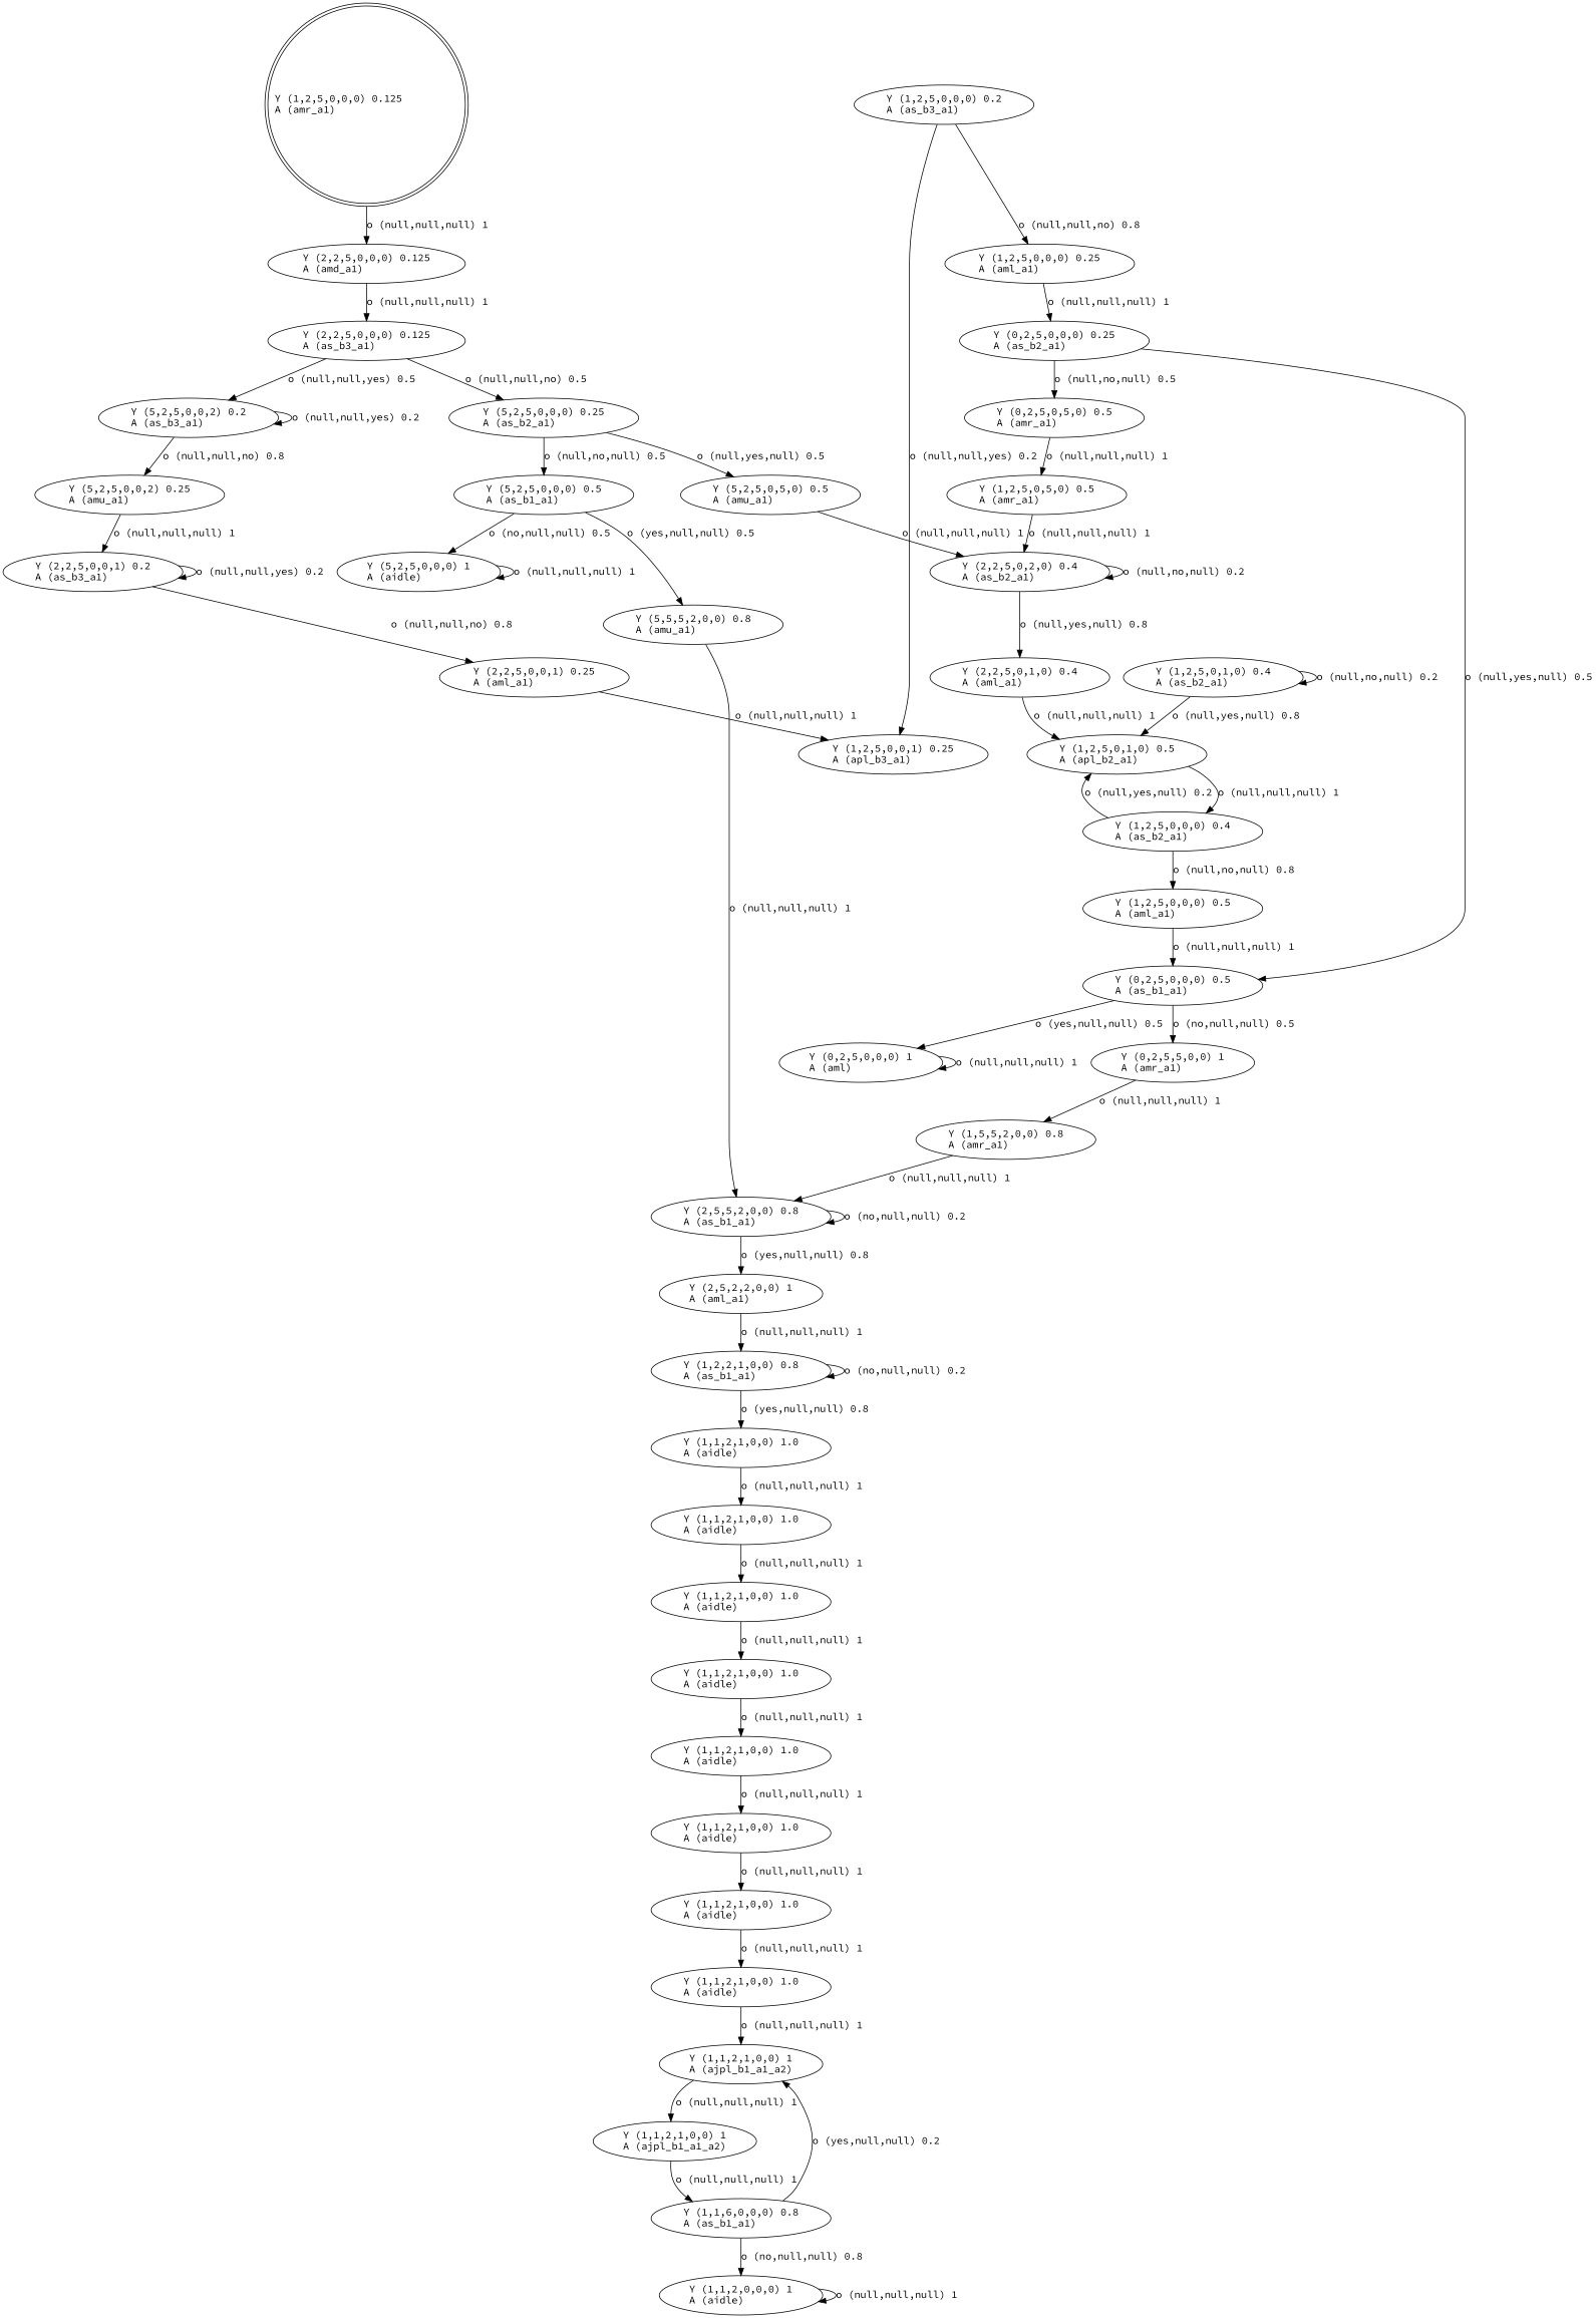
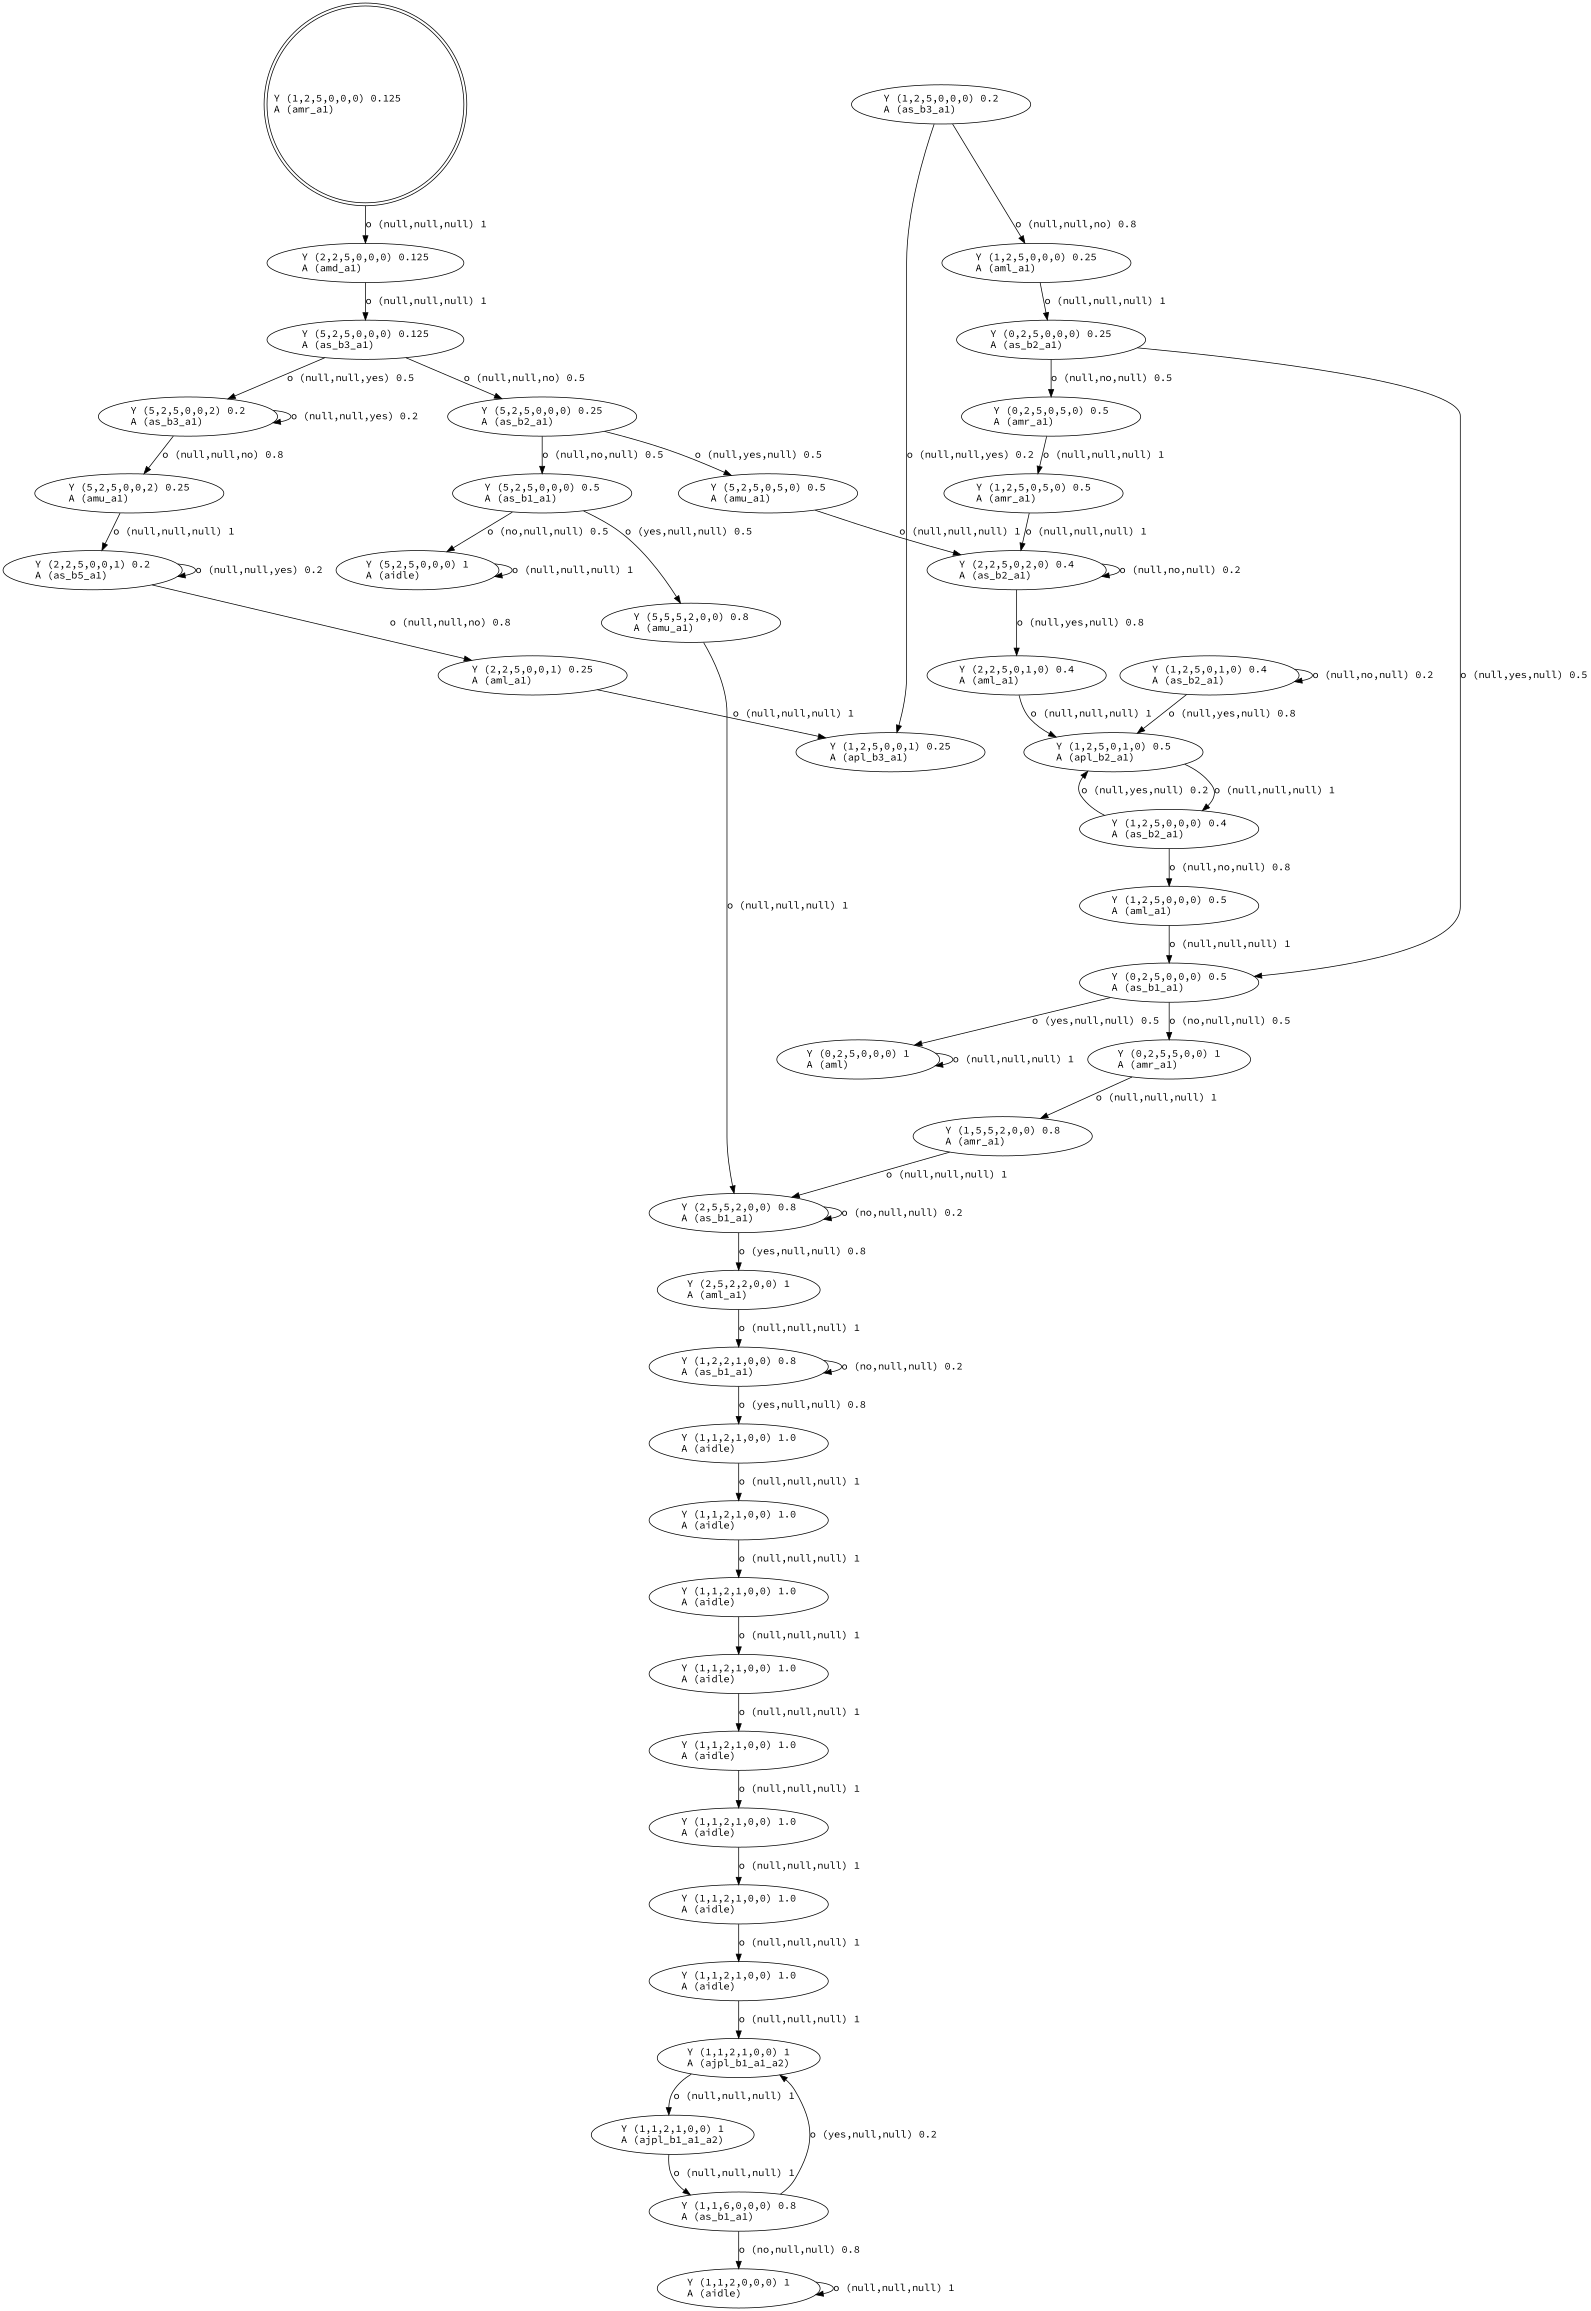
  digraph {
    fontname="Source Code Pro"
    node [fontname="Source Code Pro"]
    edge [fontname="Source Code Pro"]
    n1 [label="Y (1,2,5,0,0,0) 0.125\lA (amr_a1)\l" labeljust=l shape=doublecircle]
    n2 [label="Y (2,2,5,0,0,0) 0.125\lA (amd_a1)\l"]
-   n3 [label="Y (2,2,5,0,0,0) 0.125\lA (as_b3_a1)\l"]
+   n3 [label="Y (5,2,5,0,0,0) 0.125\lA (as_b3_a1)\l"]
    n4 [label="Y (2,2,5,0,0,1) 0.25\lA (aml_a1)\l"]
    n5 [label="Y (1,2,5,0,0,1) 0.25\lA (apl_b3_a1)\l"]
    n6 [label="Y (5,5,5,2,0,0) 0.8\lA (amu_a1)\l"]
    n7 [label="Y (2,5,5,2,0,0) 0.8\lA (as_b1_a1)\l"]
    n8 [label="Y (2,5,2,2,0,0) 1\lA (aml_a1)\l"]
    n9 [label="Y (1,2,5,0,0,0) 0.2\lA (as_b3_a1)\l"]
    n10 [label="Y (1,2,5,0,0,0) 0.25\lA (aml_a1)\l"]
    n11 [label="Y (0,2,5,0,0,0) 0.25\lA (as_b2_a1)\l"]
    n12 [label="Y (5,2,5,0,0,2) 0.25\lA (amu_a1)\l"]
-   n13 [label="Y (2,2,5,0,0,1) 0.2\lA (as_b3_a1)\l"]
+   n13 [label="Y (2,2,5,0,0,1) 0.2\lA (as_b5_a1)\l"]
    n14 [label="Y (5,2,5,0,0,0) 0.25\lA (as_b2_a1)\l"]
    n15 [label="Y (5,2,5,0,0,0) 0.5\lA (as_b1_a1)\l"]
    n16 [label="Y (5,2,5,0,5,0) 0.5\lA (amu_a1)\l"]
    n17 [label="Y (5,2,5,0,0,0) 1\lA (aidle)\l"]
    n18 [label="Y (2,2,5,0,2,0) 0.4\lA (as_b2_a1)\l"]
    n19 [label="Y (5,2,5,0,0,2) 0.2\lA (as_b3_a1)\l"]
    n20 [label="Y (1,1,2,1,0,0) 1\lA (ajpl_b1_a1_a2)\l"]
    n21 [label="Y (1,1,2,1,0,0) 1\lA (ajpl_b1_a1_a2)\l"]
    n22 [label="Y (1,1,6,0,0,0) 0.8\lA (as_b1_a1)\l"]
    n23 [label="Y (1,2,2,1,0,0) 0.8\lA (as_b1_a1)\l"]
    n24 [label="Y (1,1,2,1,0,0) 1.0\lA (aidle)\l"]
    n25 [label="Y (1,1,2,1,0,0) 1.0\lA (aidle)\l"]
    n26 [label="Y (1,1,2,0,0,0) 1\lA (aidle)\l"]
    n27 [label="Y (1,5,5,2,0,0) 0.8\lA (amr_a1)\l"]
    n28 [label="Y (1,2,5,0,0,0) 0.5\lA (aml_a1)\l"]
    n29 [label="Y (0,2,5,0,0,0) 0.5\lA (as_b1_a1)\l"]
    n30 [label="Y (0,2,5,0,0,0) 1\lA (aml)\l"]
    n31 [label="Y (0,2,5,5,0,0) 1\lA (amr_a1)\l"]
    n32 [label="Y (0,2,5,0,5,0) 0.5\lA (amr_a1)\l"]
    n33 [label="Y (1,2,5,0,5,0) 0.5\lA (amr_a1)\l"]
    n34 [label="Y (1,2,5,0,1,0) 0.4\lA (as_b2_a1)\l"]
    n35 [label="Y (1,2,5,0,1,0) 0.5\lA (apl_b2_a1)\l"]
    n36 [label="Y (1,2,5,0,0,0) 0.4\lA (as_b2_a1)\l"]
    n37 [label="Y (2,2,5,0,1,0) 0.4\lA (aml_a1)\l"]
    n38 [label="Y (1,1,2,1,0,0) 1.0\lA (aidle)\l"]
    n39 [label="Y (1,1,2,1,0,0) 1.0\lA (aidle)\l"]
    n40 [label="Y (1,1,2,1,0,0) 1.0\lA (aidle)\l"]
    n41 [label="Y (1,1,2,1,0,0) 1.0\lA (aidle)\l"]
    n42 [label="Y (1,1,2,1,0,0) 1.0\lA (aidle)\l"]
    n43 [label="Y (1,1,2,1,0,0) 1.0\lA (aidle)\l"]
    n1 -> n2 [label="o (null,null,null) 1\l"]
    n2 -> n3 [label="o (null,null,null) 1\l"]
    n3 -> n14 [label="o (null,null,no) 0.5\l"]
    n3 -> n19 [label="o (null,null,yes) 0.5\l"]
    n4 -> n5 [label="o (null,null,null) 1\l"]
    n6 -> n7 [label="o (null,null,null) 1\l"]
    n7 -> n7 [label="o (no,null,null) 0.2\l"]
    n7 -> n8 [label="o (yes,null,null) 0.8\l"]
    n8 -> n23 [label="o (null,null,null) 1\l"]
    n9 -> n5 [label="o (null,null,yes) 0.2\l"]
    n9 -> n10 [label="o (null,null,no) 0.8\l"]
    n10 -> n11 [label="o (null,null,null) 1\l"]
    n11 -> n29 [label="o (null,yes,null) 0.5\l"]
    n11 -> n32 [label="o (null,no,null) 0.5\l"]
    n12 -> n13 [label="o (null,null,null) 1\l"]
    n13 -> n4 [label="o (null,null,no) 0.8\l"]
    n13 -> n13 [label="o (null,null,yes) 0.2\l"]
    n14 -> n15 [label="o (null,no,null) 0.5\l"]
    n14 -> n16 [label="o (null,yes,null) 0.5\l"]
    n15 -> n6 [label="o (yes,null,null) 0.5\l"]
    n15 -> n17 [label="o (no,null,null) 0.5\l"]
    n16 -> n18 [label="o (null,null,null) 1\l"]
    n17 -> n17 [label="o (null,null,null) 1\l"]
    n18 -> n18 [label="o (null,no,null) 0.2\l"]
    n18 -> n37 [label="o (null,yes,null) 0.8\l"]
    n19 -> n12 [label="o (null,null,no) 0.8\l"]
    n19 -> n19 [label="o (null,null,yes) 0.2\l"]
    n20 -> n21 [label="o (null,null,null) 1\l"]
    n21 -> n22 [label="o (null,null,null) 1\l"]
    n22 -> n20 [label="o (yes,null,null) 0.2\l"]
    n22 -> n26 [label="o (no,null,null) 0.8\l"]
    n23 -> n23 [label="o (no,null,null) 0.2\l"]
    n23 -> n24 [label="o (yes,null,null) 0.8\l"]
    n24 -> n25 [label="o (null,null,null) 1\l"]
    n25 -> n38 [label="o (null,null,null) 1\l"]
    n26 -> n26 [label="o (null,null,null) 1\l"]
    n27 -> n7 [label="o (null,null,null) 1\l"]
    n28 -> n29 [label="o (null,null,null) 1\l"]
    n29 -> n30 [label="o (yes,null,null) 0.5\l"]
    n29 -> n31 [label="o (no,null,null) 0.5\l"]
    n30 -> n30 [label="o (null,null,null) 1\l"]
    n31 -> n27 [label="o (null,null,null) 1\l"]
    n32 -> n33 [label="o (null,null,null) 1\l"]
    n33 -> n18 [label="o (null,null,null) 1\l"]
    n34 -> n34 [label="o (null,no,null) 0.2\l"]
    n34 -> n35 [label="o (null,yes,null) 0.8\l"]
    n35 -> n36 [label="o (null,null,null) 1\l"]
    n36 -> n28 [label="o (null,no,null) 0.8\l"]
    n36 -> n35 [label="o (null,yes,null) 0.2\l"]
    n37 -> n35 [label="o (null,null,null) 1\l"]
    n38 -> n39 [label="o (null,null,null) 1\l"]
    n39 -> n40 [label="o (null,null,null) 1\l"]
    n40 -> n41 [label="o (null,null,null) 1\l"]
    n41 -> n42 [label="o (null,null,null) 1\l"]
    n42 -> n43 [label="o (null,null,null) 1\l"]
    n43 -> n20 [label="o (null,null,null) 1\l"]
  }
